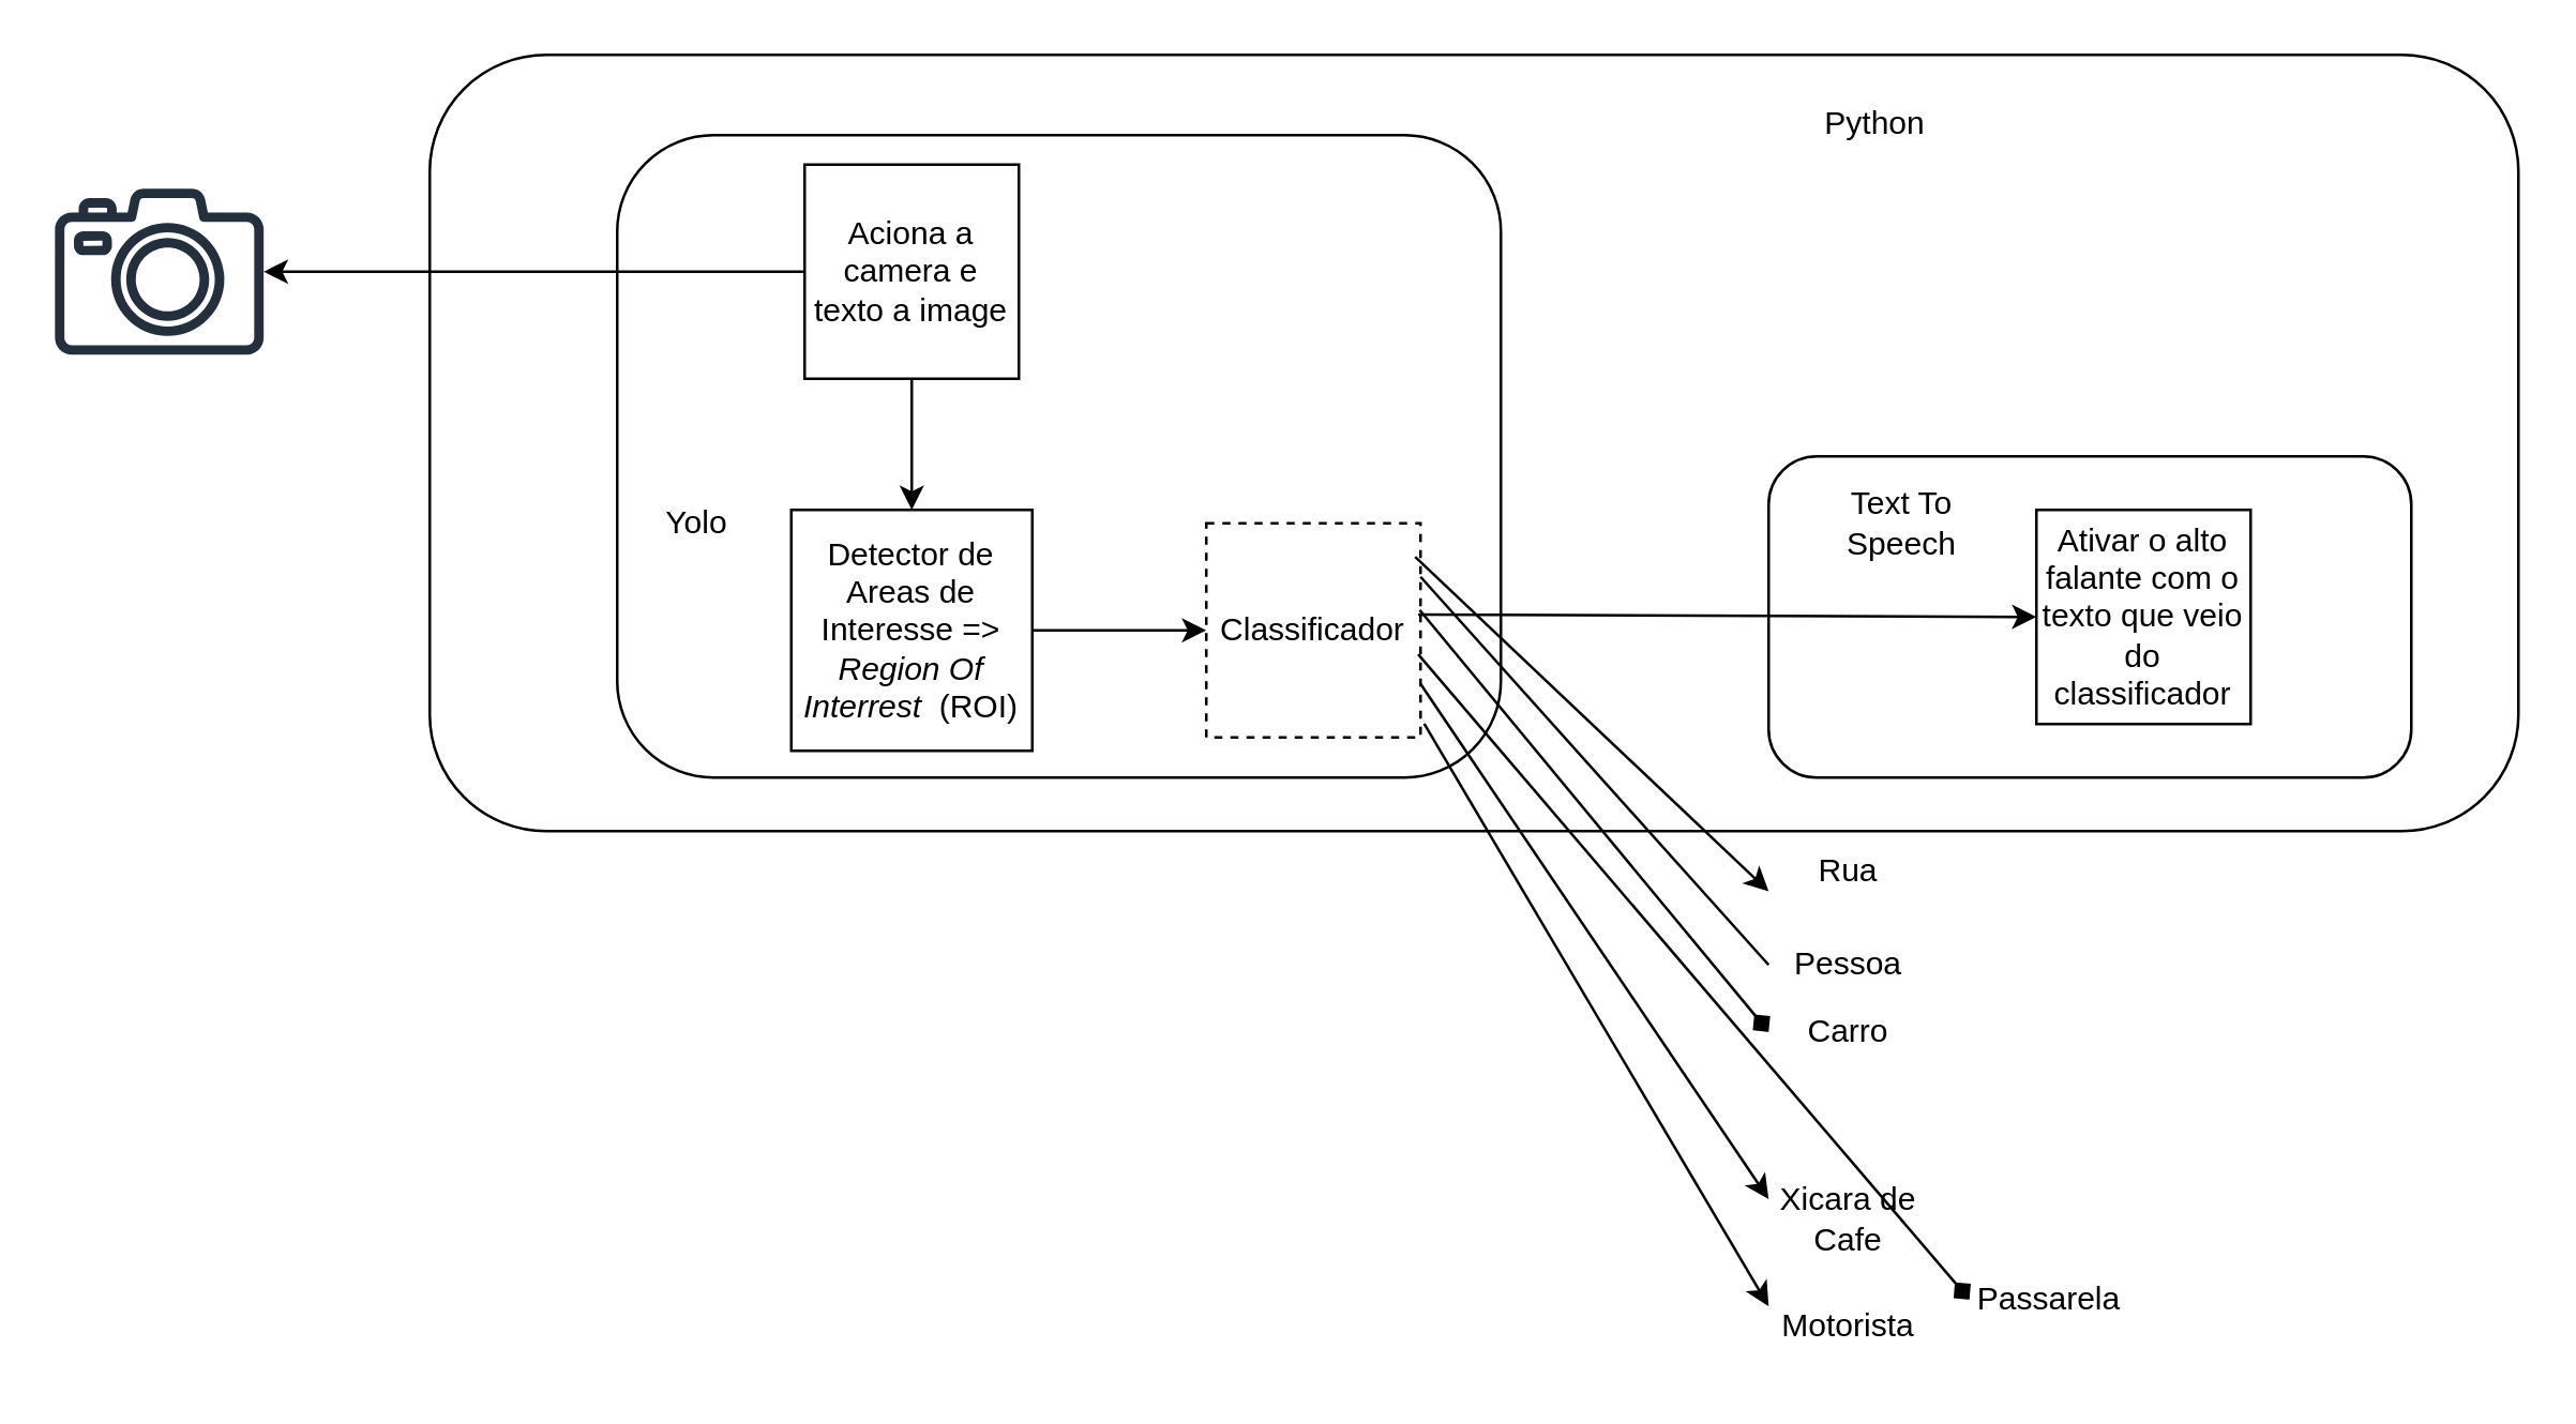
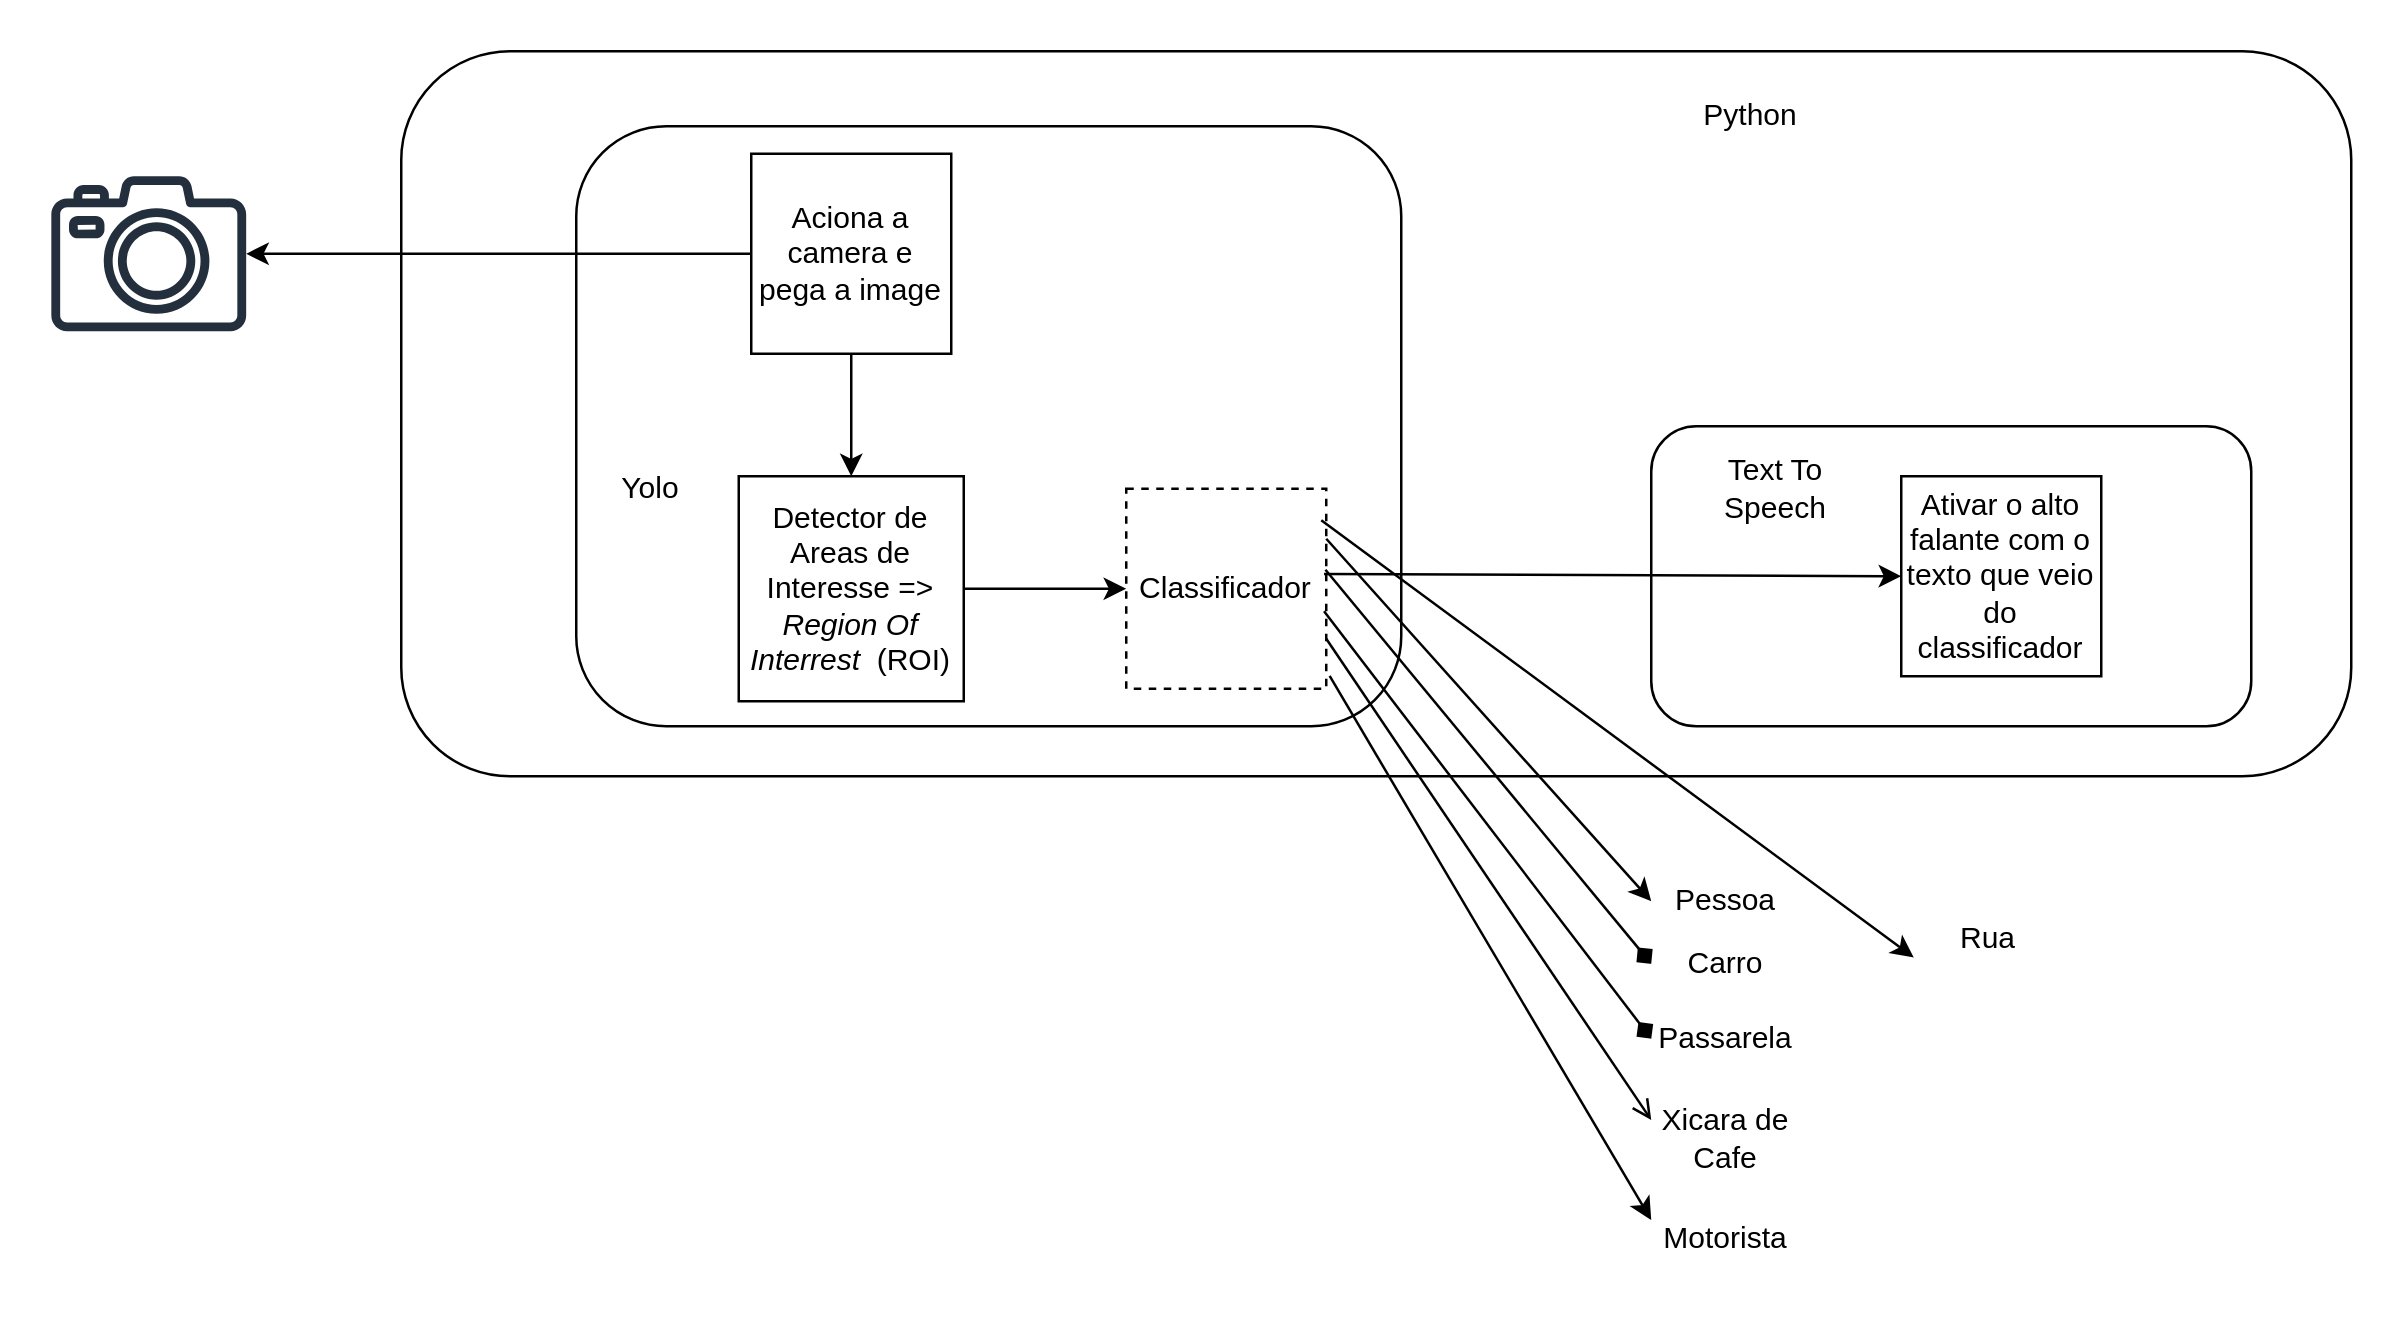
  <mxCell id="0" />
  <mxCell id="1" parent="0" />
  <mxCell id="2" value="" style="rounded=1;whiteSpace=wrap;html=1;" vertex="1" parent="1"><mxGeometry x="160" y="20" width="780" height="290" as="geometry" /></mxCell>
  <mxCell id="3" value="" style="rounded=1;whiteSpace=wrap;html=1;" vertex="1" parent="1"><mxGeometry x="230" y="50" width="330" height="240" as="geometry" /></mxCell>
  <mxCell id="4" value="" style="sketch=0;outlineConnect=0;fontColor=#232F3E;gradientColor=none;fillColor=#232F3D;strokeColor=none;dashed=0;verticalLabelPosition=bottom;verticalAlign=top;align=center;html=1;fontSize=12;fontStyle=0;aspect=fixed;pointerEvents=1;shape=mxgraph.aws4.camera2;" vertex="1" parent="1"><mxGeometry x="20" y="70" width="78" height="62" as="geometry" /></mxCell>
  <mxCell id="5" value="" style="edgeStyle=orthogonalEdgeStyle;rounded=0;orthogonalLoop=1;jettySize=auto;html=1;" edge="1" parent="1" source="7" target="4"><mxGeometry relative="1" as="geometry" /></mxCell>
  <mxCell id="6" value="" style="edgeStyle=orthogonalEdgeStyle;rounded=0;orthogonalLoop=1;jettySize=auto;html=1;" edge="1" parent="1" source="7" target="9"><mxGeometry relative="1" as="geometry" /></mxCell>
- <mxCell id="7" value="Aciona a camera e texto a image" style="whiteSpace=wrap;html=1;aspect=fixed;" vertex="1" parent="1"><mxGeometry x="300" y="61" width="80" height="80" as="geometry" /></mxCell>
+ <mxCell id="7" value="Aciona a camera e pega a image" style="whiteSpace=wrap;html=1;aspect=fixed;" vertex="1" parent="1"><mxGeometry x="300" y="61" width="80" height="80" as="geometry" /></mxCell>
  <mxCell id="8" value="" style="edgeStyle=orthogonalEdgeStyle;rounded=0;orthogonalLoop=1;jettySize=auto;html=1;" edge="1" parent="1" source="9" target="10"><mxGeometry relative="1" as="geometry" /></mxCell>
  <mxCell id="9" value="Detector de Areas de Interesse =&amp;gt; &lt;i&gt;Region Of Interrest&amp;nbsp;&lt;/i&gt; (ROI)" style="whiteSpace=wrap;html=1;aspect=fixed;" vertex="1" parent="1"><mxGeometry x="295" y="190" width="90" height="90" as="geometry" /></mxCell>
  <mxCell id="10" value="Classificador" style="whiteSpace=wrap;html=1;aspect=fixed;dashed=1;" vertex="1" parent="1"><mxGeometry x="450" y="195" width="80" height="80" as="geometry" /></mxCell>
  <mxCell id="11" value="Pessoa" style="text;html=1;align=center;verticalAlign=middle;whiteSpace=wrap;rounded=0;" vertex="1" parent="1"><mxGeometry x="660" y="345" width="60" height="30" as="geometry" /></mxCell>
- <mxCell id="12" value="Passarela" style="text;html=1;align=center;verticalAlign=middle;whiteSpace=wrap;rounded=0;" vertex="1" parent="1"><mxGeometry x="735" y="470" width="60" height="30" as="geometry" /></mxCell>
+ <mxCell id="12" value="Passarela" style="text;html=1;align=center;verticalAlign=middle;whiteSpace=wrap;rounded=0;" vertex="1" parent="1"><mxGeometry x="660" y="400" width="60" height="30" as="geometry" /></mxCell>
  <mxCell id="13" value="Carro" style="text;html=1;align=center;verticalAlign=middle;whiteSpace=wrap;rounded=0;" vertex="1" parent="1"><mxGeometry x="660" y="370" width="60" height="30" as="geometry" /></mxCell>
- <mxCell id="14" value="Rua" style="text;html=1;align=center;verticalAlign=middle;whiteSpace=wrap;rounded=0;" vertex="1" parent="1"><mxGeometry x="660" y="310" width="60" height="30" as="geometry" /></mxCell>
+ <mxCell id="14" value="Rua" style="text;html=1;align=center;verticalAlign=middle;whiteSpace=wrap;rounded=0;" vertex="1" parent="1"><mxGeometry x="765" y="360" width="60" height="30" as="geometry" /></mxCell>
  <mxCell id="15" value="Motorista" style="text;html=1;align=center;verticalAlign=middle;whiteSpace=wrap;rounded=0;" vertex="1" parent="1"><mxGeometry x="660" y="480" width="60" height="30" as="geometry" /></mxCell>
  <mxCell id="16" value="Xicara de Cafe" style="text;html=1;align=center;verticalAlign=middle;whiteSpace=wrap;rounded=0;" vertex="1" parent="1"><mxGeometry x="660" y="440" width="60" height="30" as="geometry" /></mxCell>
  <mxCell id="17" value="" style="endArrow=classic;html=1;rounded=0;entryX=0;entryY=0.75;entryDx=0;entryDy=0;exitX=0.975;exitY=0.157;exitDx=0;exitDy=0;exitPerimeter=0;" edge="1" parent="1" source="10" target="14"><mxGeometry width="50" height="50" relative="1" as="geometry"><mxPoint x="530" y="210" as="sourcePoint" /><mxPoint x="580" y="160" as="targetPoint" /></mxGeometry></mxCell>
- <mxCell id="18" value="" style="endArrow=none;html=1;rounded=0;entryX=0;entryY=0.5;entryDx=0;entryDy=0;exitX=1;exitY=0.25;exitDx=0;exitDy=0;" edge="1" parent="1" source="10" target="11"><mxGeometry width="50" height="50" relative="1" as="geometry"><mxPoint x="590" y="275" as="sourcePoint" /><mxPoint x="692" y="220" as="targetPoint" /></mxGeometry></mxCell>
+ <mxCell id="18" value="" style="endArrow=classic;html=1;rounded=0;entryX=0;entryY=0.5;entryDx=0;entryDy=0;exitX=1;exitY=0.25;exitDx=0;exitDy=0;" edge="1" parent="1" source="10" target="11"><mxGeometry width="50" height="50" relative="1" as="geometry"><mxPoint x="590" y="275" as="sourcePoint" /><mxPoint x="692" y="220" as="targetPoint" /></mxGeometry></mxCell>
  <mxCell id="19" value="" style="endArrow=diamond;html=1;rounded=0;entryX=0;entryY=0.5;entryDx=0;entryDy=0;exitX=0.996;exitY=0.405;exitDx=0;exitDy=0;exitPerimeter=0;" edge="1" parent="1" source="10" target="13"><mxGeometry width="50" height="50" relative="1" as="geometry"><mxPoint x="660" y="295" as="sourcePoint" /><mxPoint x="760" y="260" as="targetPoint" /></mxGeometry></mxCell>
  <mxCell id="20" value="" style="endArrow=diamond;html=1;rounded=0;entryX=0;entryY=0.5;entryDx=0;entryDy=0;exitX=0.989;exitY=0.612;exitDx=0;exitDy=0;exitPerimeter=0;" edge="1" parent="1" source="10" target="12"><mxGeometry width="50" height="50" relative="1" as="geometry"><mxPoint x="600" y="272" as="sourcePoint" /><mxPoint x="700" y="250" as="targetPoint" /></mxGeometry></mxCell>
- <mxCell id="21" value="" style="endArrow=classic;html=1;rounded=0;entryX=0;entryY=0.25;entryDx=0;entryDy=0;exitX=1;exitY=0.75;exitDx=0;exitDy=0;" edge="1" parent="1" source="10" target="16"><mxGeometry width="50" height="50" relative="1" as="geometry"><mxPoint x="670" y="279" as="sourcePoint" /><mxPoint x="771" y="270" as="targetPoint" /></mxGeometry></mxCell>
+ <mxCell id="21" value="" style="endArrow=open;html=1;rounded=0;entryX=0;entryY=0.25;entryDx=0;entryDy=0;exitX=1;exitY=0.75;exitDx=0;exitDy=0;" edge="1" parent="1" source="10" target="16"><mxGeometry width="50" height="50" relative="1" as="geometry"><mxPoint x="670" y="279" as="sourcePoint" /><mxPoint x="771" y="270" as="targetPoint" /></mxGeometry></mxCell>
  <mxCell id="22" value="" style="endArrow=classic;html=1;rounded=0;entryX=0;entryY=0.25;entryDx=0;entryDy=0;exitX=1.017;exitY=0.936;exitDx=0;exitDy=0;exitPerimeter=0;" edge="1" parent="1" source="10" target="15"><mxGeometry width="50" height="50" relative="1" as="geometry"><mxPoint x="620" y="300" as="sourcePoint" /><mxPoint x="720" y="313" as="targetPoint" /></mxGeometry></mxCell>
  <mxCell id="23" value="Yolo" style="text;html=1;align=center;verticalAlign=middle;whiteSpace=wrap;rounded=0;" vertex="1" parent="1"><mxGeometry x="230" y="180" width="60" height="30" as="geometry" /></mxCell>
  <mxCell id="24" value="Python" style="text;html=1;align=center;verticalAlign=middle;whiteSpace=wrap;rounded=0;" vertex="1" parent="1"><mxGeometry x="670" y="31" width="60" height="30" as="geometry" /></mxCell>
  <mxCell id="25" value="" style="rounded=1;whiteSpace=wrap;html=1;" vertex="1" parent="1"><mxGeometry x="660" y="170" width="240" height="120" as="geometry" /></mxCell>
  <mxCell id="26" value="Text To Speech" style="text;html=1;align=center;verticalAlign=middle;whiteSpace=wrap;rounded=0;" vertex="1" parent="1"><mxGeometry x="680" y="180" width="60" height="30" as="geometry" /></mxCell>
  <mxCell id="27" value="Ativar o alto falante com o texto que veio do classificador" style="whiteSpace=wrap;html=1;aspect=fixed;" vertex="1" parent="1"><mxGeometry x="760" y="190" width="80" height="80" as="geometry" /></mxCell>
  <mxCell id="28" value="" style="endArrow=classic;html=1;rounded=0;exitX=0.989;exitY=0.426;exitDx=0;exitDy=0;entryX=0;entryY=0.5;entryDx=0;entryDy=0;exitPerimeter=0;" edge="1" parent="1" source="10" target="27"><mxGeometry width="50" height="50" relative="1" as="geometry"><mxPoint x="480" y="310" as="sourcePoint" /><mxPoint x="530" y="260" as="targetPoint" /></mxGeometry></mxCell>
